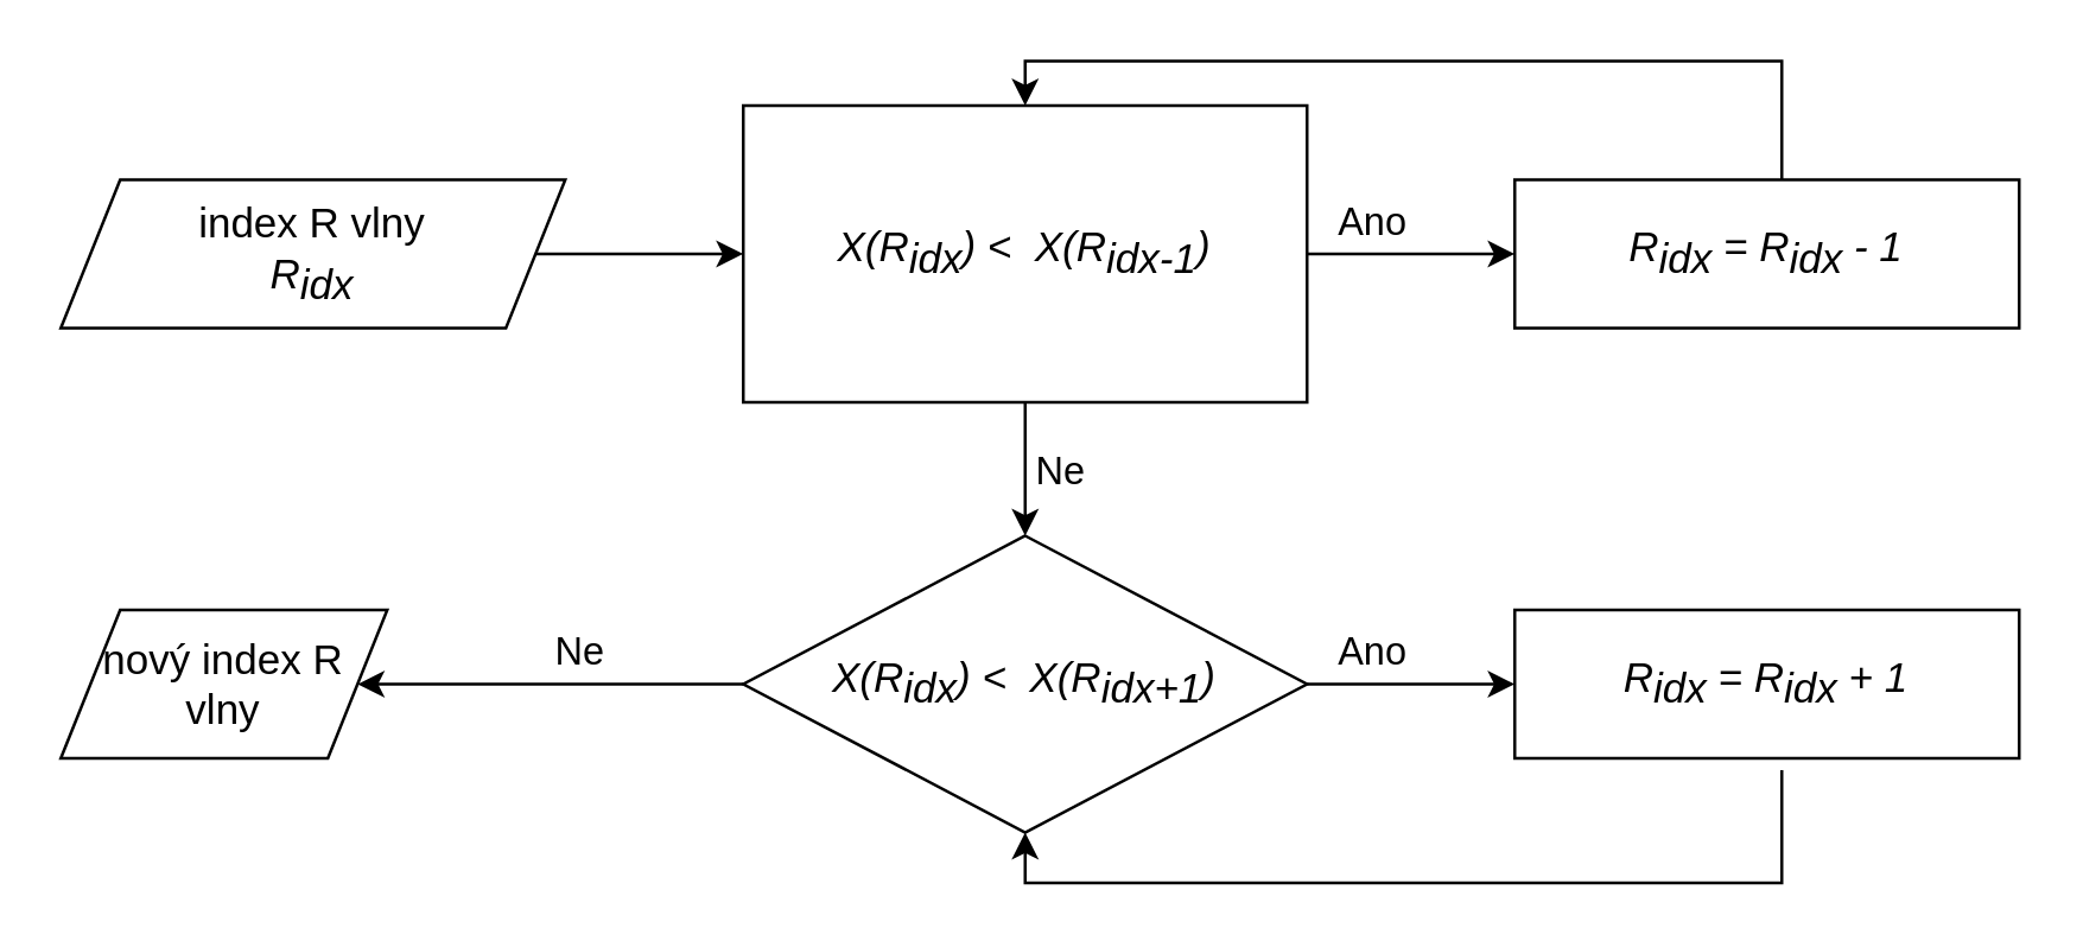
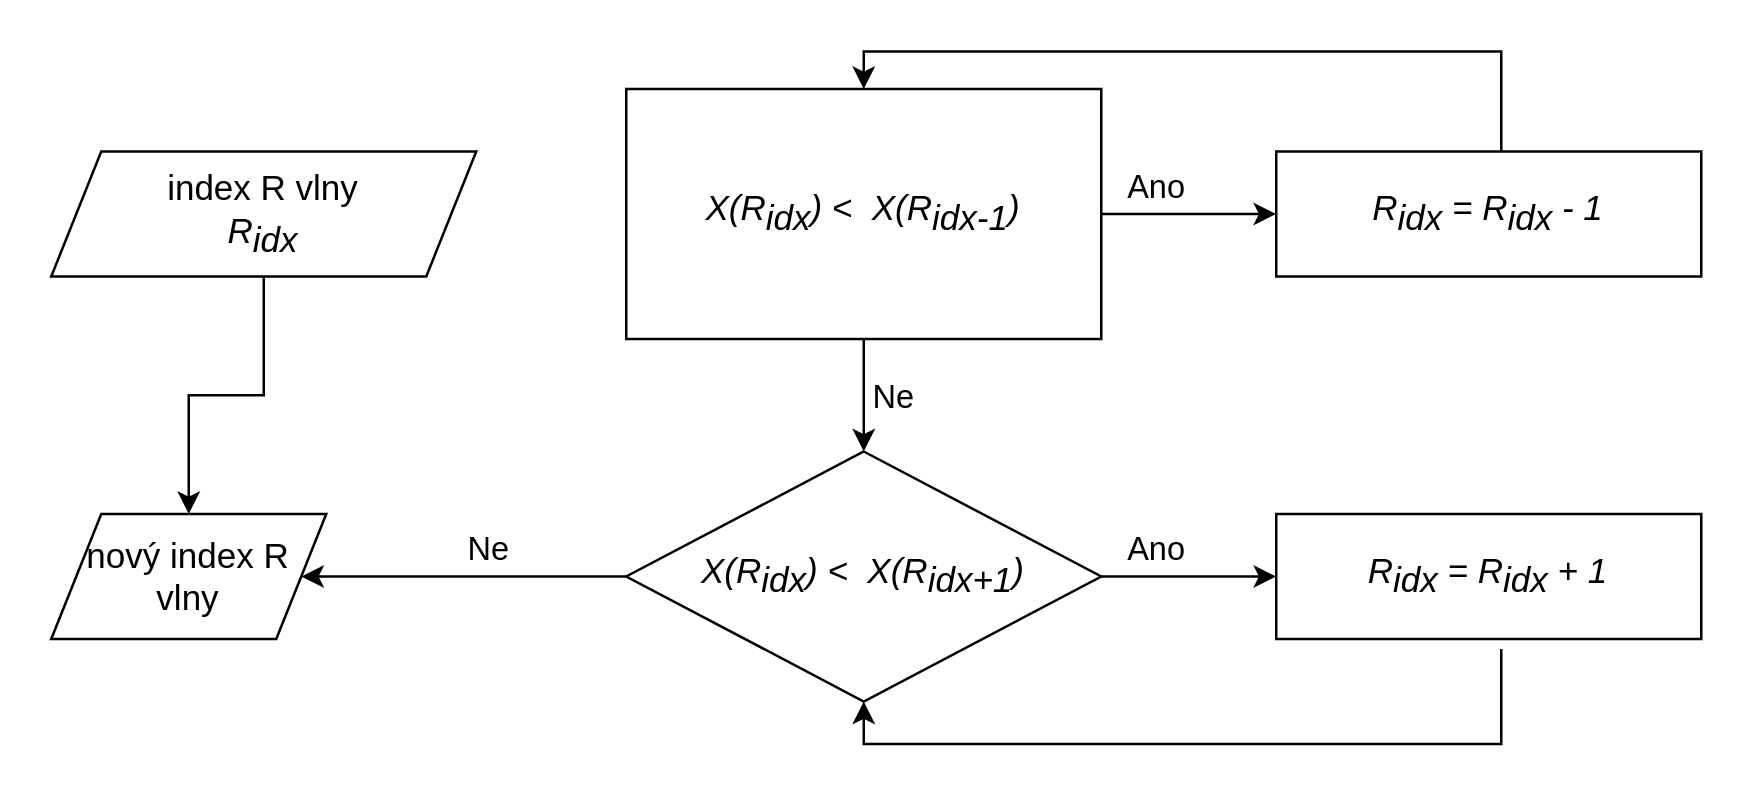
  <mxCell id="0" />
  <mxCell id="1" parent="0" />
- <mxCell id="2" value="" style="edgeStyle=orthogonalEdgeStyle;rounded=0;sketch=0;orthogonalLoop=1;jettySize=auto;html=1;" edge="1" parent="1" source="3" target="6"><mxGeometry relative="1" as="geometry" /></mxCell>
+ <mxCell id="2" value="" style="edgeStyle=orthogonalEdgeStyle;rounded=0;sketch=0;orthogonalLoop=1;jettySize=auto;html=1;" edge="1" parent="1" source="3" target="14"><mxGeometry relative="1" as="geometry" /></mxCell>
  <mxCell id="3" value="&lt;div style=&quot;font-size: 14px;&quot;&gt;&lt;font style=&quot;font-size: 14px;&quot;&gt;index R vlny&lt;/font&gt;&lt;/div&gt;&lt;div style=&quot;font-size: 14px;&quot;&gt;&lt;font style=&quot;font-size: 14px;&quot;&gt;&lt;i style=&quot;font-size: 14px;&quot;&gt;R&lt;sub style=&quot;font-size: 14px;&quot;&gt;idx&lt;/sub&gt;&lt;/i&gt;&lt;br style=&quot;font-size: 14px;&quot;&gt;&lt;/font&gt;&lt;/div&gt;" style="shape=parallelogram;perimeter=parallelogramPerimeter;whiteSpace=wrap;html=1;fixedSize=1;sketch=0;fontSize=14;" vertex="1" parent="1"><mxGeometry x="20" y="60" width="170" height="50" as="geometry" /></mxCell>
  <mxCell id="4" value="Ano" style="edgeStyle=orthogonalEdgeStyle;rounded=0;sketch=0;orthogonalLoop=1;jettySize=auto;html=1;verticalAlign=bottom;fontSize=13;align=right;" edge="1" parent="1" source="6" target="8"><mxGeometry relative="1" as="geometry" /></mxCell>
  <mxCell id="5" value="Ne" style="edgeStyle=orthogonalEdgeStyle;rounded=0;sketch=0;jumpStyle=gap;orthogonalLoop=1;jettySize=auto;html=1;fontSize=13;align=left;spacing=4;" edge="1" parent="1" source="6" target="11"><mxGeometry relative="1" as="geometry" /></mxCell>
  <mxCell id="6" value="&lt;i style=&quot;font-size: 14px;&quot;&gt;&lt;font style=&quot;font-size: 14px;&quot;&gt;X(R&lt;sub style=&quot;font-size: 14px;&quot;&gt;idx&lt;/sub&gt;) &amp;lt;&amp;nbsp; X(R&lt;sub style=&quot;font-size: 14px;&quot;&gt;idx-1&lt;/sub&gt;)&lt;/font&gt;&lt;/i&gt;" style="whiteSpace=wrap;html=1;sketch=0;fontSize=14;spacing=2;fontFamily=Helvetica;rounded=0;" vertex="1" parent="1"><mxGeometry x="250" y="35" width="190" height="100" as="geometry" /></mxCell>
  <mxCell id="7" style="edgeStyle=orthogonalEdgeStyle;rounded=0;sketch=0;jumpStyle=gap;orthogonalLoop=1;jettySize=auto;html=1;entryX=0.5;entryY=0;entryDx=0;entryDy=0;" edge="1" parent="1" source="8" target="6"><mxGeometry relative="1" as="geometry"><Array as="points"><mxPoint x="600" y="20" /><mxPoint x="345" y="20" /></Array></mxGeometry></mxCell>
  <mxCell id="8" value="&lt;font style=&quot;font-size: 14px;&quot;&gt;&lt;i style=&quot;font-size: 14px;&quot;&gt;R&lt;sub style=&quot;font-size: 14px;&quot;&gt;idx &lt;/sub&gt;= R&lt;sub style=&quot;font-size: 14px;&quot;&gt;idx &lt;/sub&gt;- 1&lt;/i&gt;&lt;br style=&quot;font-size: 14px;&quot;&gt;&lt;/font&gt;" style="whiteSpace=wrap;html=1;sketch=0;fontSize=14;" vertex="1" parent="1"><mxGeometry x="510" y="60" width="170" height="50" as="geometry" /></mxCell>
  <mxCell id="9" value="Ano" style="edgeStyle=orthogonalEdgeStyle;rounded=0;sketch=0;jumpStyle=gap;orthogonalLoop=1;jettySize=auto;html=1;align=right;verticalAlign=bottom;fontSize=13;" edge="1" parent="1" source="11" target="13"><mxGeometry relative="1" as="geometry" /></mxCell>
  <mxCell id="10" value="Ne" style="edgeStyle=orthogonalEdgeStyle;rounded=0;sketch=0;jumpStyle=gap;orthogonalLoop=1;jettySize=auto;html=1;align=left;verticalAlign=bottom;fontSize=13;" edge="1" parent="1" source="11" target="14"><mxGeometry relative="1" as="geometry" /></mxCell>
  <mxCell id="11" value="&lt;i style=&quot;font-size: 14px;&quot;&gt;&lt;font style=&quot;font-size: 14px;&quot;&gt;X(R&lt;sub style=&quot;font-size: 14px;&quot;&gt;idx&lt;/sub&gt;) &amp;lt;&amp;nbsp; X(R&lt;sub style=&quot;font-size: 14px;&quot;&gt;idx+1&lt;/sub&gt;)&lt;/font&gt;&lt;/i&gt;" style="rhombus;whiteSpace=wrap;html=1;sketch=0;fontSize=14;" vertex="1" parent="1"><mxGeometry x="250" y="180" width="190" height="100" as="geometry" /></mxCell>
  <mxCell id="12" style="edgeStyle=orthogonalEdgeStyle;rounded=0;sketch=0;jumpStyle=gap;orthogonalLoop=1;jettySize=auto;html=1;entryX=0.5;entryY=1;entryDx=0;entryDy=0;align=center;" edge="1" parent="1" target="11"><mxGeometry relative="1" as="geometry"><mxPoint x="600" y="259" as="sourcePoint" /><mxPoint x="355" y="289" as="targetPoint" /><Array as="points"><mxPoint x="600" y="297" /><mxPoint x="345" y="297" /></Array></mxGeometry></mxCell>
  <mxCell id="13" value="&lt;font style=&quot;font-size: 14px;&quot;&gt;&lt;i style=&quot;font-size: 14px;&quot;&gt;R&lt;sub style=&quot;font-size: 14px;&quot;&gt;idx &lt;/sub&gt;= R&lt;sub style=&quot;font-size: 14px;&quot;&gt;idx &lt;/sub&gt;+ 1&lt;/i&gt;&lt;br style=&quot;font-size: 14px;&quot;&gt;&lt;/font&gt;" style="whiteSpace=wrap;html=1;sketch=0;fontSize=14;" vertex="1" parent="1"><mxGeometry x="510" y="205" width="170" height="50" as="geometry" /></mxCell>
  <mxCell id="14" value="&lt;div style=&quot;font-size: 14px;&quot;&gt;&lt;font style=&quot;font-size: 14px;&quot;&gt;nový index R vlny&lt;/font&gt;&lt;/div&gt;" style="shape=parallelogram;perimeter=parallelogramPerimeter;whiteSpace=wrap;html=1;fixedSize=1;sketch=0;fontSize=14;" vertex="1" parent="1"><mxGeometry x="20" y="205" width="110" height="50" as="geometry" /></mxCell>
